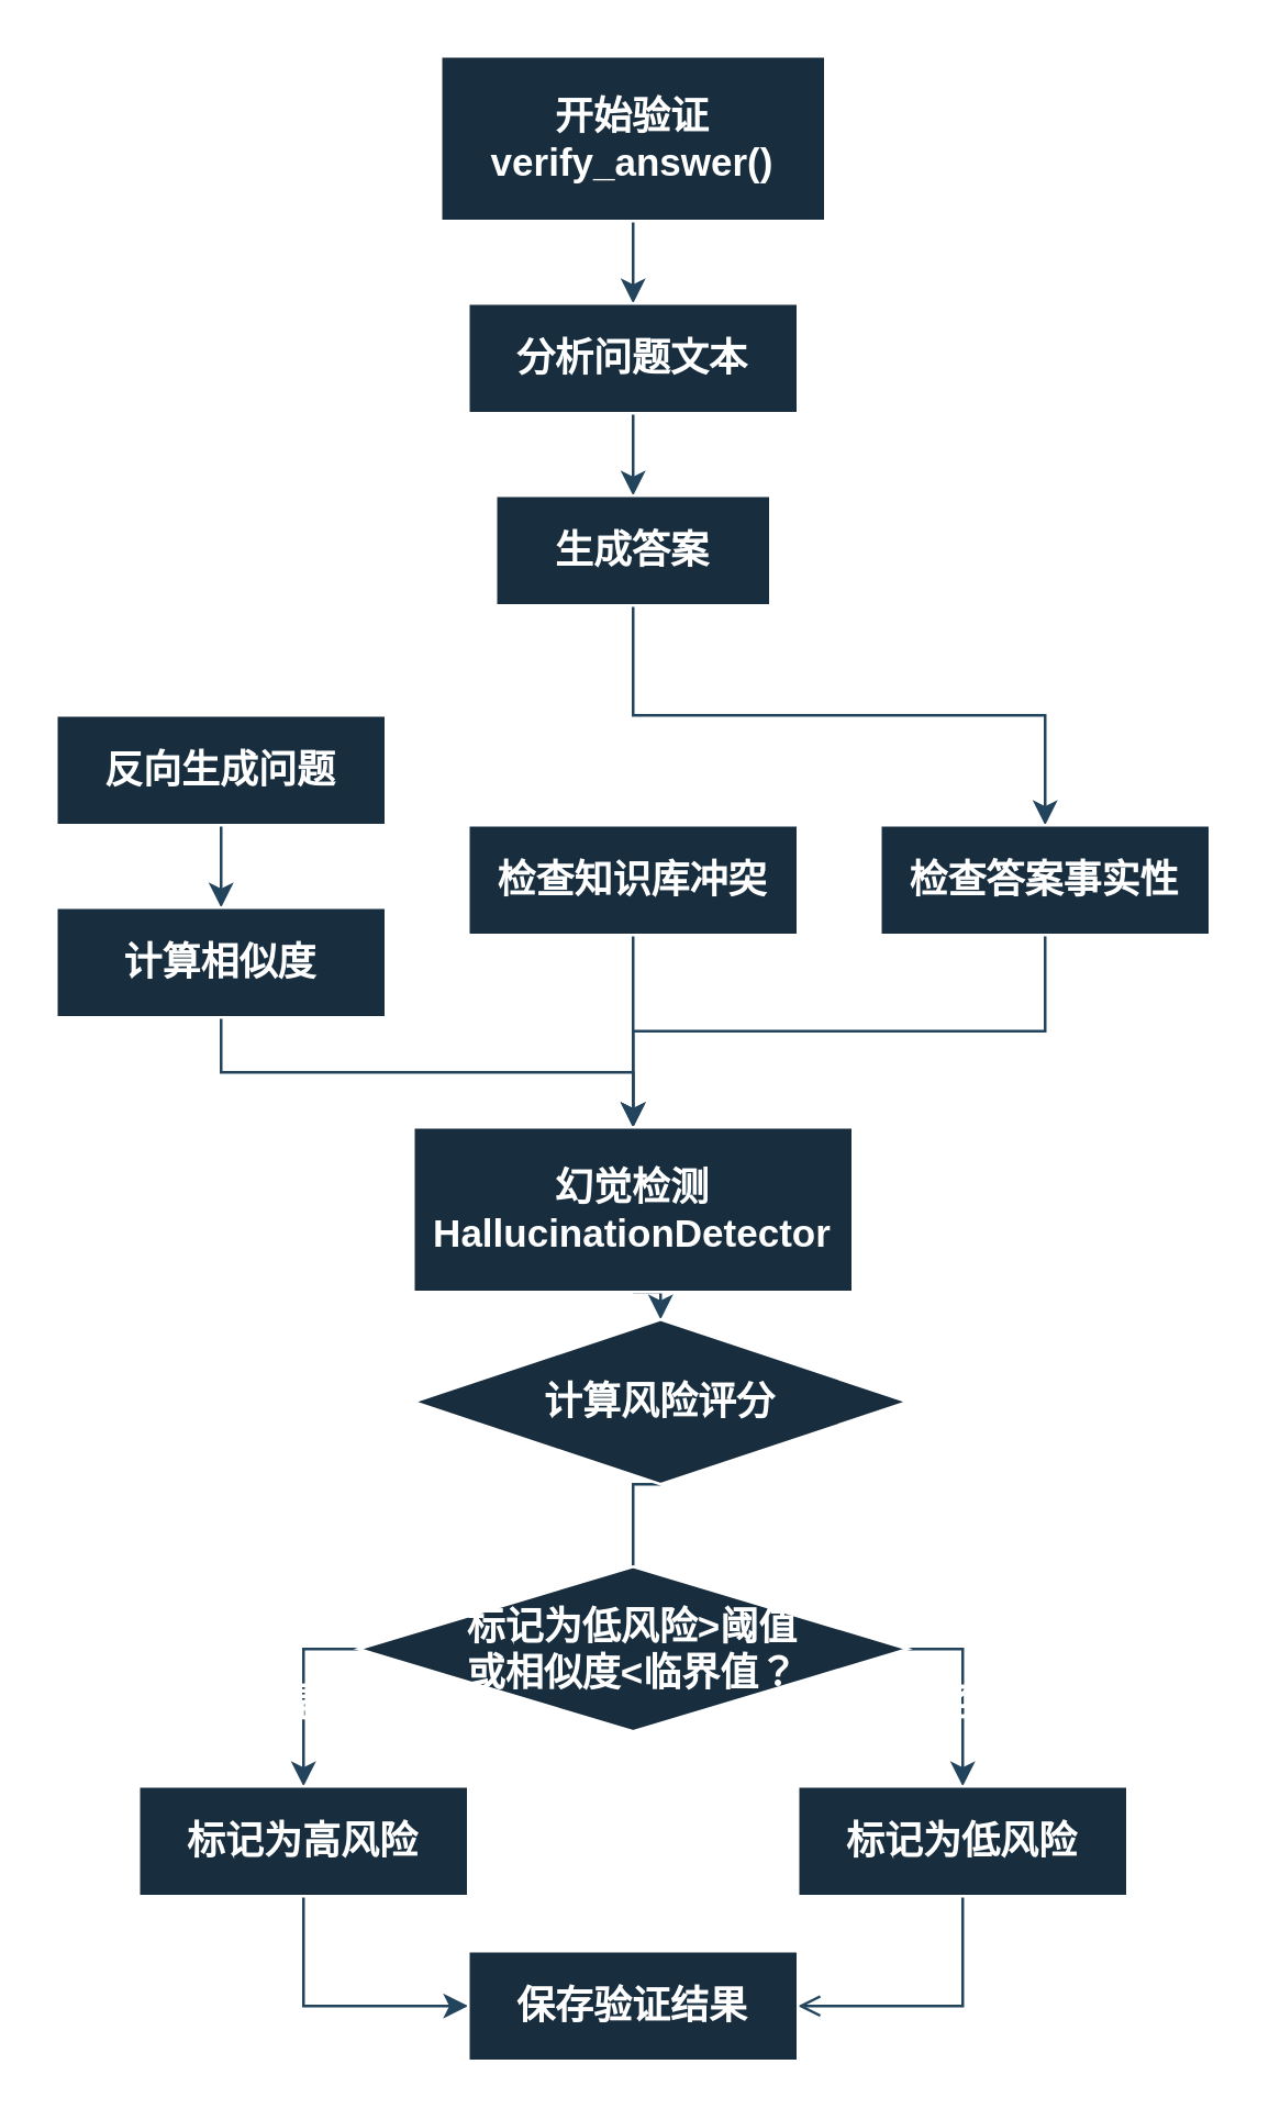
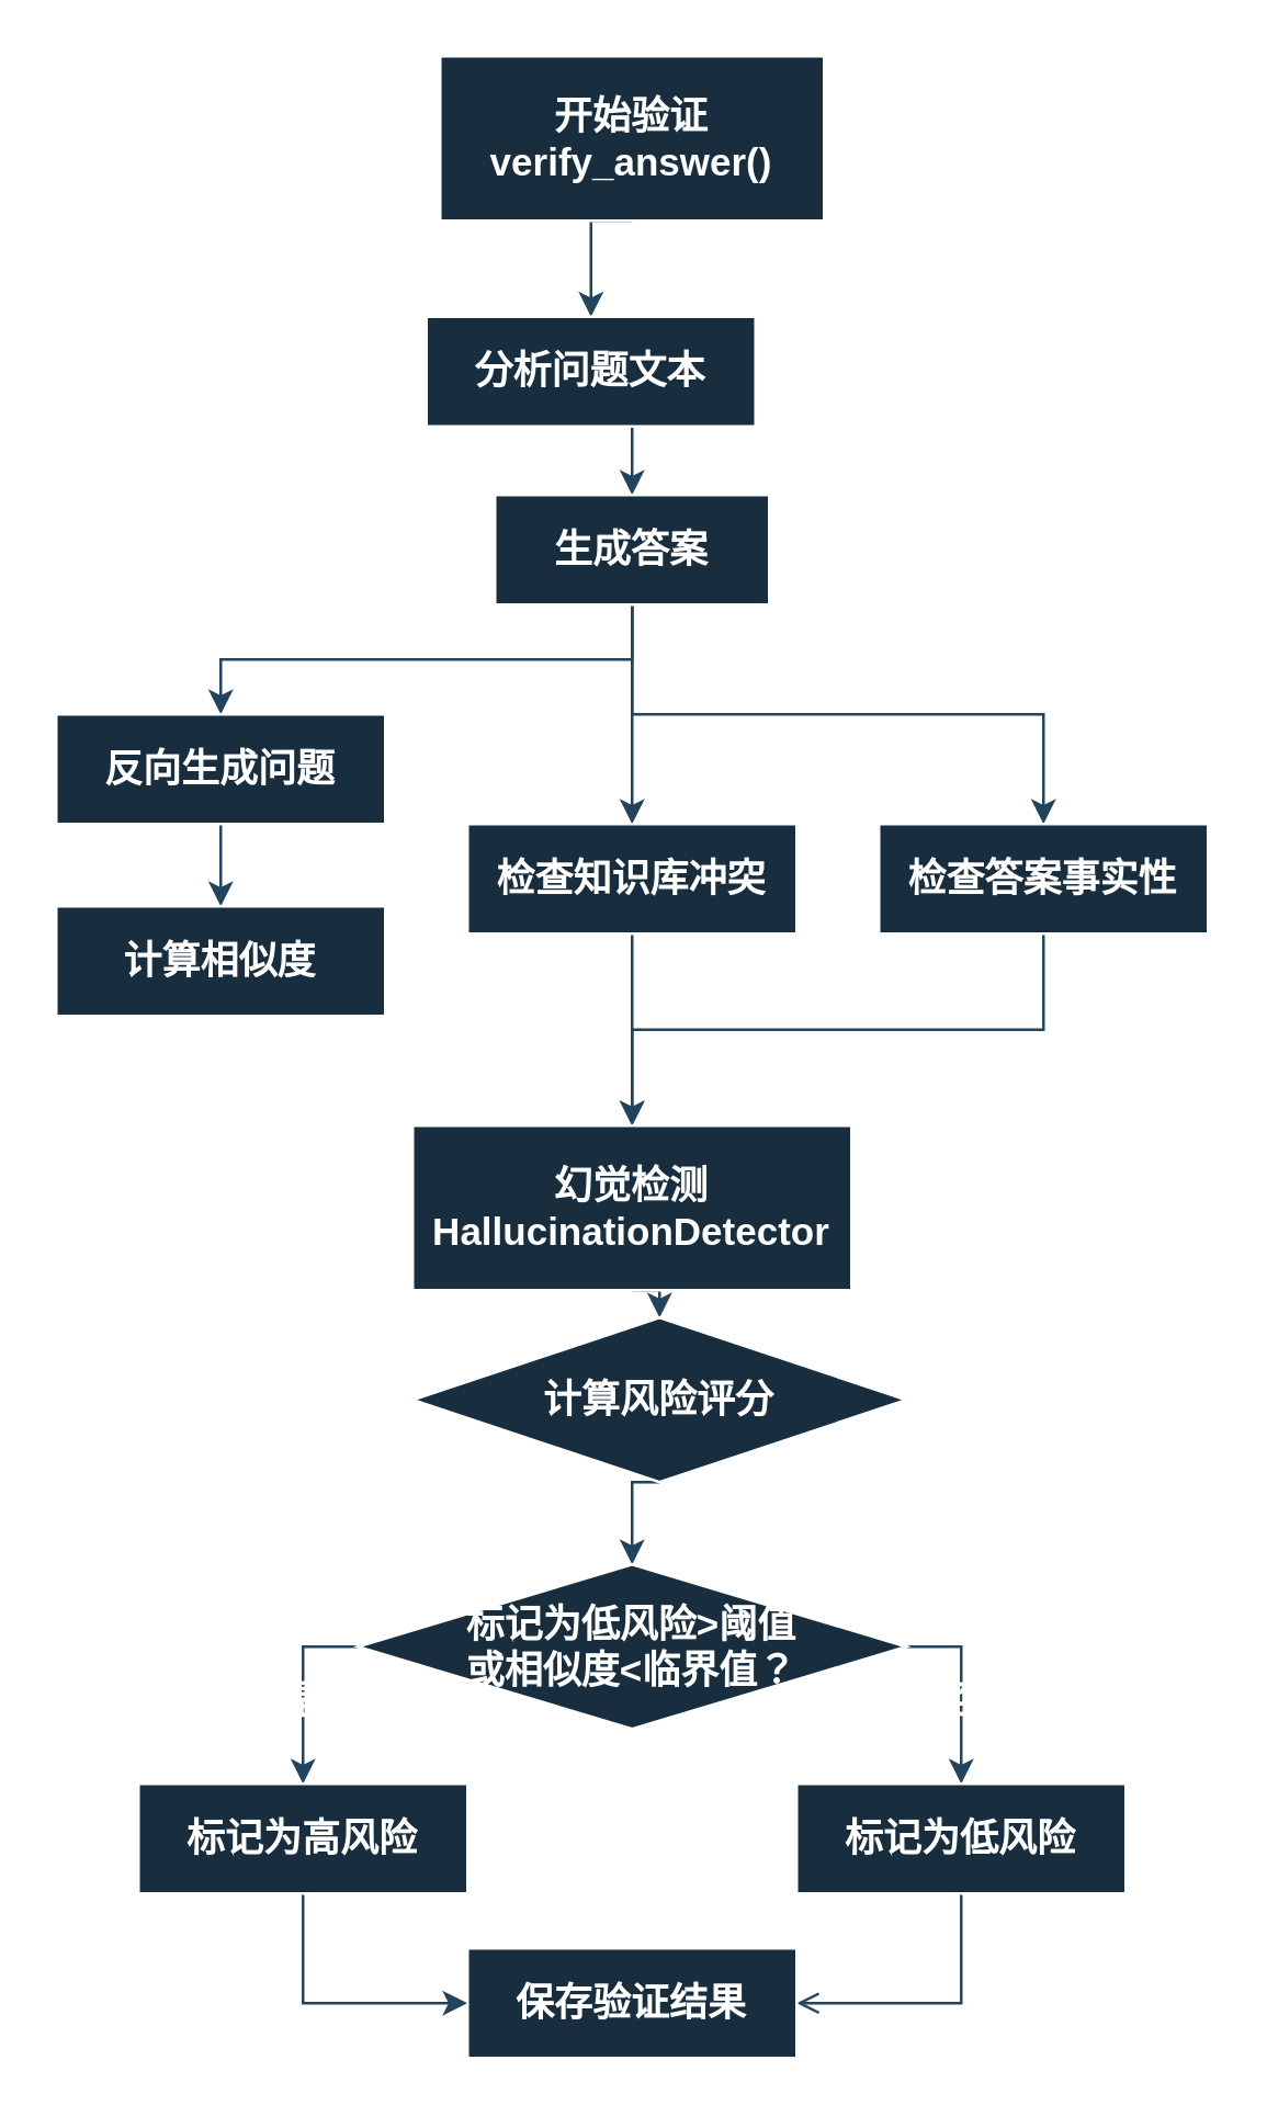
  <mxCell id="0" />
  <mxCell id="1" parent="0" />
  <mxCell id="2" style="edgeStyle=orthogonalEdgeStyle;rounded=0;orthogonalLoop=1;jettySize=auto;html=1;exitX=0.5;exitY=1;exitDx=0;exitDy=0;entryX=0.5;entryY=0;entryDx=0;entryDy=0;labelBackgroundColor=none;strokeColor=#23445D;fontColor=default;fontStyle=1;fontSize=14;" edge="1" parent="1" source="3" target="5"><mxGeometry relative="1" as="geometry" /></mxCell>
  <mxCell id="3" value="开始验证&lt;div&gt;verify_answer()&lt;/div&gt;" style="rounded=0;whiteSpace=wrap;html=1;labelBackgroundColor=none;fillColor=#182E3E;strokeColor=#FFFFFF;fontColor=#FFFFFF;fontStyle=1;fontSize=14;" vertex="1" parent="1"><mxGeometry x="160" y="20" width="140" height="60" as="geometry" /></mxCell>
  <mxCell id="4" style="edgeStyle=orthogonalEdgeStyle;rounded=0;orthogonalLoop=1;jettySize=auto;html=1;exitX=0.5;exitY=1;exitDx=0;exitDy=0;entryX=0.5;entryY=0;entryDx=0;entryDy=0;labelBackgroundColor=none;strokeColor=#23445D;fontColor=default;fontStyle=1;fontSize=14;" edge="1" parent="1" source="5" target="9"><mxGeometry relative="1" as="geometry" /></mxCell>
- <mxCell id="5" value="分析问题文本" style="rounded=0;whiteSpace=wrap;html=1;labelBackgroundColor=none;fillColor=#182E3E;strokeColor=#FFFFFF;fontColor=#FFFFFF;fontStyle=1;fontSize=14;" vertex="1" parent="1"><mxGeometry x="170" y="110" width="120" height="40" as="geometry" /></mxCell>
+ <mxCell id="5" value="分析问题文本" style="rounded=0;whiteSpace=wrap;html=1;labelBackgroundColor=none;fillColor=#182E3E;strokeColor=#FFFFFF;fontColor=#FFFFFF;fontStyle=1;fontSize=14;" vertex="1" parent="1"><mxGeometry x="155" y="115" width="120" height="40" as="geometry" /></mxCell>
+ <mxCell id="6" style="edgeStyle=orthogonalEdgeStyle;rounded=0;orthogonalLoop=1;jettySize=auto;html=1;exitX=0.5;exitY=1;exitDx=0;exitDy=0;entryX=0.5;entryY=0;entryDx=0;entryDy=0;labelBackgroundColor=none;strokeColor=#23445D;fontColor=default;fontStyle=1;fontSize=14;" edge="1" parent="1" source="9" target="11"><mxGeometry relative="1" as="geometry" /></mxCell>
+ <mxCell id="7" style="edgeStyle=orthogonalEdgeStyle;rounded=0;orthogonalLoop=1;jettySize=auto;html=1;exitX=0.5;exitY=1;exitDx=0;exitDy=0;entryX=0.5;entryY=0;entryDx=0;entryDy=0;labelBackgroundColor=none;strokeColor=#23445D;fontColor=default;fontStyle=1;fontSize=14;" edge="1" parent="1" source="9" target="15"><mxGeometry relative="1" as="geometry" /></mxCell>
  <mxCell id="8" style="edgeStyle=orthogonalEdgeStyle;rounded=0;orthogonalLoop=1;jettySize=auto;html=1;exitX=0.5;exitY=1;exitDx=0;exitDy=0;labelBackgroundColor=none;strokeColor=#23445D;fontColor=default;fontStyle=1;fontSize=14;" edge="1" parent="1" source="9" target="17"><mxGeometry relative="1" as="geometry" /></mxCell>
  <mxCell id="9" value="生成答案" style="rounded=0;whiteSpace=wrap;html=1;labelBackgroundColor=none;fillColor=#182E3E;strokeColor=#FFFFFF;fontColor=#FFFFFF;fontStyle=1;fontSize=14;" vertex="1" parent="1"><mxGeometry x="180" y="180" width="100" height="40" as="geometry" /></mxCell>
  <mxCell id="10" style="edgeStyle=orthogonalEdgeStyle;rounded=0;orthogonalLoop=1;jettySize=auto;html=1;exitX=0.5;exitY=1;exitDx=0;exitDy=0;entryX=0.5;entryY=0;entryDx=0;entryDy=0;labelBackgroundColor=none;strokeColor=#23445D;fontColor=default;fontStyle=1;fontSize=14;" edge="1" parent="1" source="11" target="13"><mxGeometry relative="1" as="geometry" /></mxCell>
  <mxCell id="11" value="反向生成问题" style="rounded=0;whiteSpace=wrap;html=1;labelBackgroundColor=none;fillColor=#182E3E;strokeColor=#FFFFFF;fontColor=#FFFFFF;fontStyle=1;fontSize=14;" vertex="1" parent="1"><mxGeometry x="20" y="260" width="120" height="40" as="geometry" /></mxCell>
- <mxCell id="12" style="edgeStyle=orthogonalEdgeStyle;rounded=0;orthogonalLoop=1;jettySize=auto;html=1;exitX=0.5;exitY=1;exitDx=0;exitDy=0;entryX=0.5;entryY=0;entryDx=0;entryDy=0;labelBackgroundColor=none;strokeColor=#23445D;fontColor=default;fontStyle=1;fontSize=14;" edge="1" parent="1" source="13" target="19"><mxGeometry relative="1" as="geometry" /></mxCell>
  <mxCell id="13" value="计算相似度" style="rounded=0;whiteSpace=wrap;html=1;labelBackgroundColor=none;fillColor=#182E3E;strokeColor=#FFFFFF;fontColor=#FFFFFF;fontStyle=1;fontSize=14;" vertex="1" parent="1"><mxGeometry x="20" y="330" width="120" height="40" as="geometry" /></mxCell>
  <mxCell id="14" style="edgeStyle=orthogonalEdgeStyle;rounded=0;orthogonalLoop=1;jettySize=auto;html=1;exitX=0.5;exitY=1;exitDx=0;exitDy=0;labelBackgroundColor=none;strokeColor=#23445D;fontColor=default;fontStyle=1;fontSize=14;" edge="1" parent="1" source="15"><mxGeometry relative="1" as="geometry"><mxPoint x="230" y="410" as="targetPoint" /></mxGeometry></mxCell>
  <mxCell id="15" value="检查知识库冲突" style="rounded=0;whiteSpace=wrap;html=1;labelBackgroundColor=none;fillColor=#182E3E;strokeColor=#FFFFFF;fontColor=#FFFFFF;fontStyle=1;fontSize=14;" vertex="1" parent="1"><mxGeometry x="170" y="300" width="120" height="40" as="geometry" /></mxCell>
  <mxCell id="16" style="edgeStyle=orthogonalEdgeStyle;rounded=0;orthogonalLoop=1;jettySize=auto;html=1;exitX=0.5;exitY=1;exitDx=0;exitDy=0;labelBackgroundColor=none;strokeColor=#23445D;fontColor=default;fontStyle=1;fontSize=14;" edge="1" parent="1" source="17" target="19"><mxGeometry relative="1" as="geometry" /></mxCell>
  <mxCell id="17" value="检查答案事实性" style="rounded=0;whiteSpace=wrap;html=1;labelBackgroundColor=none;fillColor=#182E3E;strokeColor=#FFFFFF;fontColor=#FFFFFF;fontStyle=1;fontSize=14;" vertex="1" parent="1"><mxGeometry x="320" y="300" width="120" height="40" as="geometry" /></mxCell>
  <mxCell id="18" style="edgeStyle=orthogonalEdgeStyle;rounded=0;orthogonalLoop=1;jettySize=auto;html=1;exitX=0.5;exitY=1;exitDx=0;exitDy=0;entryX=0.5;entryY=0;entryDx=0;entryDy=0;labelBackgroundColor=none;strokeColor=#23445D;fontColor=default;fontStyle=1;fontSize=14;" edge="1" parent="1" source="19" target="21"><mxGeometry relative="1" as="geometry" /></mxCell>
  <mxCell id="19" value="幻觉检测&lt;div&gt;HallucinationDetector&lt;/div&gt;" style="rounded=0;whiteSpace=wrap;html=1;labelBackgroundColor=none;fillColor=#182E3E;strokeColor=#FFFFFF;fontColor=#FFFFFF;fontStyle=1;fontSize=14;" vertex="1" parent="1"><mxGeometry x="150" y="410" width="160" height="60" as="geometry" /></mxCell>
- <mxCell id="20" style="edgeStyle=orthogonalEdgeStyle;rounded=0;orthogonalLoop=1;jettySize=auto;html=1;exitX=0.5;exitY=1;exitDx=0;exitDy=0;entryX=0.5;entryY=0;entryDx=0;entryDy=0;labelBackgroundColor=none;strokeColor=#23445D;fontColor=default;fontStyle=1;fontSize=14;endArrow=none;" edge="1" parent="1" source="21" target="26"><mxGeometry relative="1" as="geometry" /></mxCell>
+ <mxCell id="20" style="edgeStyle=orthogonalEdgeStyle;rounded=0;orthogonalLoop=1;jettySize=auto;html=1;exitX=0.5;exitY=1;exitDx=0;exitDy=0;entryX=0.5;entryY=0;entryDx=0;entryDy=0;labelBackgroundColor=none;strokeColor=#23445D;fontColor=default;fontStyle=1;fontSize=14;" edge="1" parent="1" source="21" target="26"><mxGeometry relative="1" as="geometry" /></mxCell>
  <mxCell id="21" value="计算风险评分" style="rhombus;whiteSpace=wrap;html=1;labelBackgroundColor=none;fillColor=#182E3E;strokeColor=#FFFFFF;fontColor=#FFFFFF;fontStyle=1;fontSize=14;" vertex="1" parent="1"><mxGeometry x="150" y="480" width="180" height="60" as="geometry" /></mxCell>
  <mxCell id="22" style="edgeStyle=orthogonalEdgeStyle;rounded=0;orthogonalLoop=1;jettySize=auto;html=1;exitX=0;exitY=0.5;exitDx=0;exitDy=0;labelBackgroundColor=none;strokeColor=#23445D;fontColor=default;fontStyle=1;fontSize=14;" edge="1" parent="1" source="26" target="28"><mxGeometry relative="1" as="geometry" /></mxCell>
  <mxCell id="23" value="是" style="edgeLabel;html=1;align=center;verticalAlign=middle;resizable=0;points=[];labelBackgroundColor=none;fontColor=#FFFFFF;fontStyle=1;fontSize=14;" vertex="1" connectable="0" parent="22"><mxGeometry x="0.108" y="-2" relative="1" as="geometry"><mxPoint as="offset" /></mxGeometry></mxCell>
  <mxCell id="24" style="edgeStyle=orthogonalEdgeStyle;rounded=0;orthogonalLoop=1;jettySize=auto;html=1;exitX=1;exitY=0.5;exitDx=0;exitDy=0;labelBackgroundColor=none;strokeColor=#23445D;fontColor=default;fontStyle=1;fontSize=14;" edge="1" parent="1" source="26" target="30"><mxGeometry relative="1" as="geometry" /></mxCell>
  <mxCell id="25" value="否" style="edgeLabel;html=1;align=center;verticalAlign=middle;resizable=0;points=[];labelBackgroundColor=none;fontColor=#FFFFFF;fontStyle=1;fontSize=14;" vertex="1" connectable="0" parent="24"><mxGeometry x="0.108" relative="1" as="geometry"><mxPoint as="offset" /></mxGeometry></mxCell>
  <mxCell id="26" value="标记为低风险&amp;gt;阈值&lt;div&gt;或相似度&amp;lt;临界值？&lt;/div&gt;" style="rhombus;whiteSpace=wrap;html=1;labelBackgroundColor=none;fillColor=#182E3E;strokeColor=#FFFFFF;fontColor=#FFFFFF;fontStyle=1;fontSize=14;" vertex="1" parent="1"><mxGeometry x="130" y="570" width="200" height="60" as="geometry" /></mxCell>
  <mxCell id="27" style="edgeStyle=orthogonalEdgeStyle;rounded=0;orthogonalLoop=1;jettySize=auto;html=1;exitX=0.5;exitY=1;exitDx=0;exitDy=0;entryX=0;entryY=0.5;entryDx=0;entryDy=0;labelBackgroundColor=none;strokeColor=#23445D;fontColor=default;fontStyle=1;fontSize=14;" edge="1" parent="1" source="28" target="31"><mxGeometry relative="1" as="geometry" /></mxCell>
  <mxCell id="28" value="标记为高风险" style="rounded=0;whiteSpace=wrap;html=1;labelBackgroundColor=none;fillColor=#182E3E;strokeColor=#FFFFFF;fontColor=#FFFFFF;fontStyle=1;fontSize=14;" vertex="1" parent="1"><mxGeometry x="50" y="650" width="120" height="40" as="geometry" /></mxCell>
  <mxCell id="29" style="edgeStyle=orthogonalEdgeStyle;rounded=0;orthogonalLoop=1;jettySize=auto;html=1;exitX=0.5;exitY=1;exitDx=0;exitDy=0;entryX=1;entryY=0.5;entryDx=0;entryDy=0;labelBackgroundColor=none;strokeColor=#23445D;fontColor=default;fontStyle=1;fontSize=14;endArrow=open;" edge="1" parent="1" source="30" target="31"><mxGeometry relative="1" as="geometry" /></mxCell>
  <mxCell id="30" value="标记为低风险" style="rounded=0;whiteSpace=wrap;html=1;labelBackgroundColor=none;fillColor=#182E3E;strokeColor=#FFFFFF;fontColor=#FFFFFF;fontStyle=1;fontSize=14;" vertex="1" parent="1"><mxGeometry x="290" y="650" width="120" height="40" as="geometry" /></mxCell>
  <mxCell id="31" value="保存验证结果" style="rounded=0;whiteSpace=wrap;html=1;labelBackgroundColor=none;fillColor=#182E3E;strokeColor=#FFFFFF;fontColor=#FFFFFF;fontStyle=1;fontSize=14;" vertex="1" parent="1"><mxGeometry x="170" y="710" width="120" height="40" as="geometry" /></mxCell>
